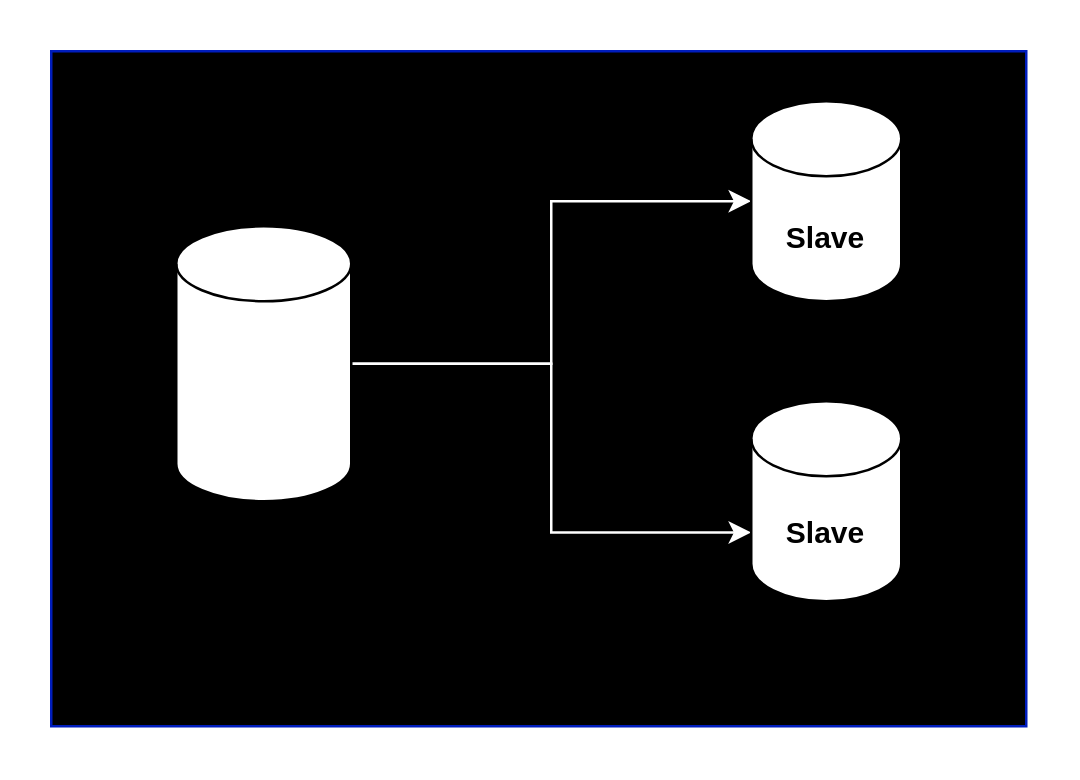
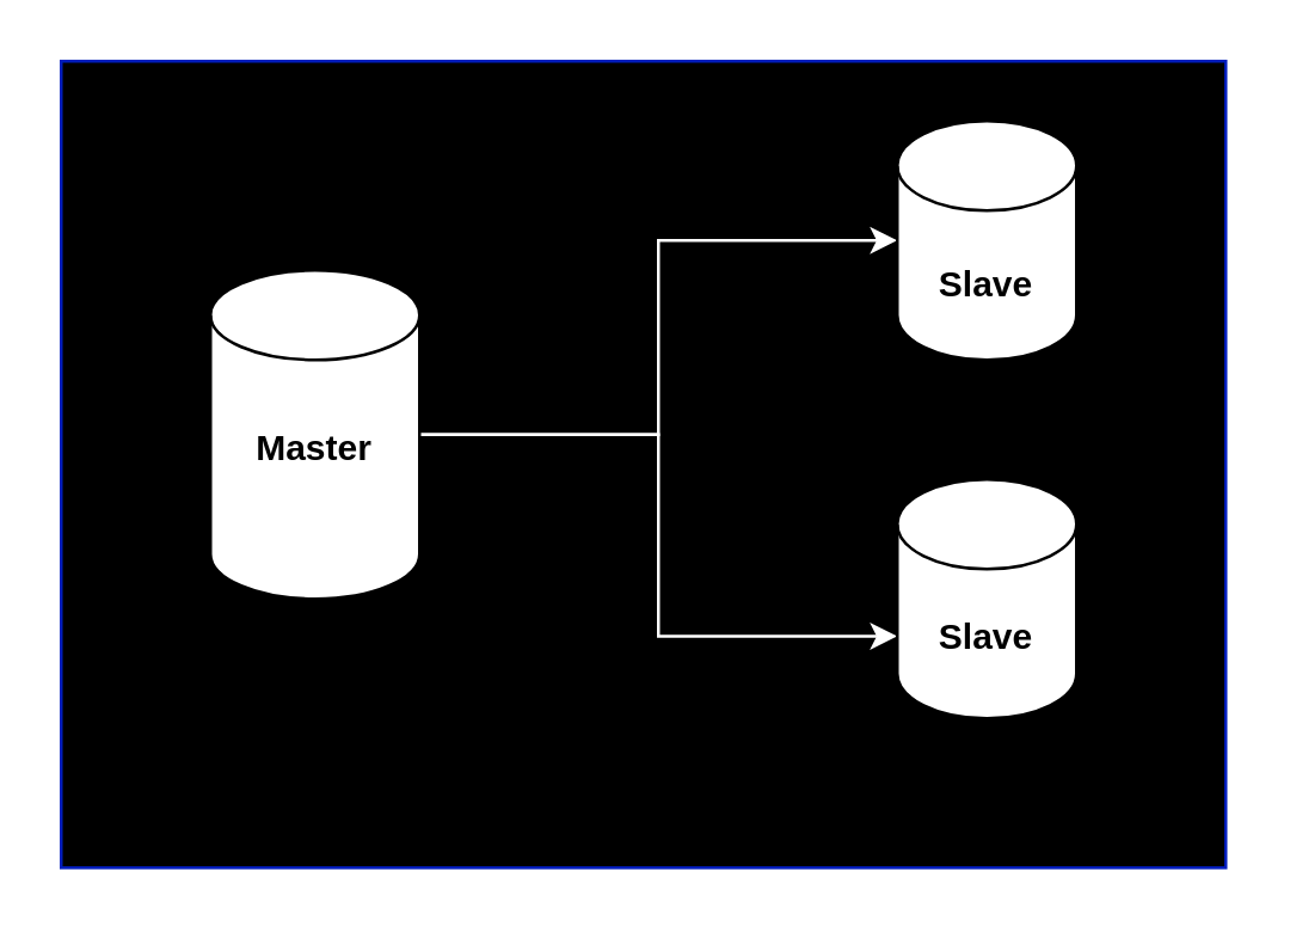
  <mxCell id="0" />
  <mxCell id="1" parent="0" />
  <mxCell id="2" value="" style="rounded=0;whiteSpace=wrap;html=1;fillColor=#000000;fontColor=#ffffff;strokeColor=#001DBC;" vertex="1" parent="1"><mxGeometry x="20" y="20" width="390" height="270" as="geometry" /></mxCell>
  <mxCell id="3" style="edgeStyle=orthogonalEdgeStyle;rounded=0;orthogonalLoop=1;jettySize=auto;html=1;strokeColor=#FFFFFF;" edge="1" parent="1" source="5" target="6"><mxGeometry relative="1" as="geometry" /></mxCell>
  <mxCell id="4" style="edgeStyle=orthogonalEdgeStyle;rounded=0;orthogonalLoop=1;jettySize=auto;html=1;entryX=0;entryY=0;entryDx=0;entryDy=52.5;entryPerimeter=0;strokeColor=#FFFFFF;" edge="1" parent="1" source="5" target="7"><mxGeometry relative="1" as="geometry" /></mxCell>
  <mxCell id="5" value="" style="shape=cylinder3;whiteSpace=wrap;html=1;boundedLbl=1;backgroundOutline=1;size=15;fillColor=default;" vertex="1" parent="1"><mxGeometry x="70" y="90" width="70" height="110" as="geometry" /></mxCell>
  <mxCell id="6" value="" style="shape=cylinder3;whiteSpace=wrap;html=1;boundedLbl=1;backgroundOutline=1;size=15;fillColor=default;" vertex="1" parent="1"><mxGeometry x="300" y="40" width="60" height="80" as="geometry" /></mxCell>
  <mxCell id="7" value="&lt;b style=&quot;&quot;&gt;Slave&lt;/b&gt;" style="shape=cylinder3;whiteSpace=wrap;html=1;boundedLbl=1;backgroundOutline=1;size=15;fillColor=default;" vertex="1" parent="1"><mxGeometry x="300" y="160" width="60" height="80" as="geometry" /></mxCell>
+ <mxCell id="8" value="&lt;b&gt;Master&lt;/b&gt;" style="text;html=1;strokeColor=none;fillColor=none;align=center;verticalAlign=middle;whiteSpace=wrap;rounded=0;" vertex="1" parent="1"><mxGeometry x="75" y="135" width="60" height="30" as="geometry" /></mxCell>
  <mxCell id="9" value="&lt;b&gt;Slave&lt;/b&gt;" style="text;html=1;strokeColor=none;fillColor=none;align=center;verticalAlign=middle;whiteSpace=wrap;rounded=0;" vertex="1" parent="1"><mxGeometry x="300" y="80" width="60" height="30" as="geometry" /></mxCell>
